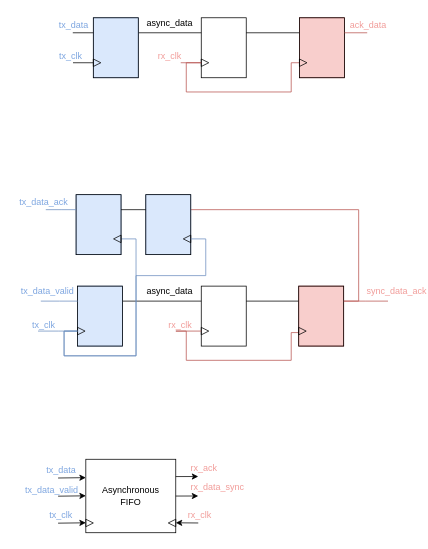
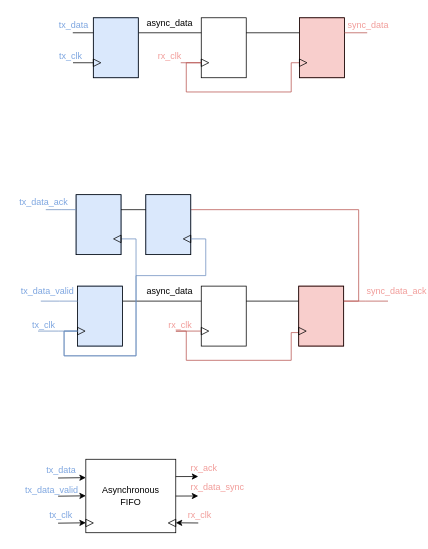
  <mxCell id="0" />
  <mxCell id="1" parent="0" />
  <mxCell id="2" style="edgeStyle=orthogonalEdgeStyle;rounded=0;orthogonalLoop=1;jettySize=auto;html=1;exitX=1;exitY=0.25;exitDx=0;exitDy=0;entryX=0;entryY=0.25;entryDx=0;entryDy=0;endArrow=none;endFill=0;" edge="1" parent="1" source="49" target="52"><mxGeometry relative="1" as="geometry"><mxPoint x="343" y="39.67" as="sourcePoint" /><mxPoint x="373" y="39.67" as="targetPoint" /></mxGeometry></mxCell>
  <mxCell id="3" style="edgeStyle=orthogonalEdgeStyle;rounded=0;orthogonalLoop=1;jettySize=auto;html=1;exitX=1;exitY=0.5;exitDx=0;exitDy=0;entryX=1;entryY=0.5;entryDx=0;entryDy=0;endArrow=none;endFill=0;fillColor=#f8cecc;strokeColor=#b85450;" edge="1" parent="1" source="50" target="53"><mxGeometry relative="1" as="geometry"><mxPoint x="268" y="80" as="sourcePoint" /><mxPoint x="398" y="80" as="targetPoint" /><Array as="points"><mxPoint x="248" y="83" /><mxPoint x="248" y="122" /><mxPoint x="388" y="122" /><mxPoint x="388" y="83" /></Array></mxGeometry></mxCell>
  <mxCell id="4" style="edgeStyle=orthogonalEdgeStyle;rounded=0;orthogonalLoop=1;jettySize=auto;html=1;exitX=0;exitY=0.25;exitDx=0;exitDy=0;endArrow=none;endFill=0;entryX=1;entryY=0.25;entryDx=0;entryDy=0;" edge="1" parent="1" source="49" target="44"><mxGeometry relative="1" as="geometry"><mxPoint x="183" y="40" as="targetPoint" /><mxPoint x="268" y="40" as="sourcePoint" /></mxGeometry></mxCell>
  <mxCell id="5" value="rx_clk" style="text;html=1;strokeColor=none;fillColor=none;align=center;verticalAlign=middle;whiteSpace=wrap;rounded=0;fontColor=#F19C99;" vertex="1" parent="1"><mxGeometry x="206" y="64" width="40" height="20" as="geometry" /></mxCell>
  <mxCell id="6" value="async_data" style="text;html=1;strokeColor=none;fillColor=none;align=center;verticalAlign=middle;whiteSpace=wrap;rounded=0;" vertex="1" parent="1"><mxGeometry x="206" y="20" width="40" height="20" as="geometry" /></mxCell>
- <mxCell id="7" value="ack_data" style="text;html=1;strokeColor=none;fillColor=none;align=center;verticalAlign=middle;whiteSpace=wrap;rounded=0;fontColor=#F19C99;" vertex="1" parent="1"><mxGeometry x="471" y="23" width="40" height="20" as="geometry" /></mxCell>
+ <mxCell id="7" value="sync_data" style="text;html=1;strokeColor=none;fillColor=none;align=center;verticalAlign=middle;whiteSpace=wrap;rounded=0;fontColor=#F19C99;" vertex="1" parent="1"><mxGeometry x="471" y="23" width="40" height="20" as="geometry" /></mxCell>
  <mxCell id="8" value="tx_clk" style="text;html=1;strokeColor=none;fillColor=none;align=center;verticalAlign=middle;whiteSpace=wrap;rounded=0;fontColor=#7EA6E0;" vertex="1" parent="1"><mxGeometry x="74" y="64" width="40" height="20" as="geometry" /></mxCell>
  <mxCell id="9" value="tx_data" style="text;html=1;strokeColor=none;fillColor=none;align=center;verticalAlign=middle;whiteSpace=wrap;rounded=0;fontColor=#7EA6E0;" vertex="1" parent="1"><mxGeometry x="78" y="23" width="40" height="20" as="geometry" /></mxCell>
  <mxCell id="10" style="edgeStyle=orthogonalEdgeStyle;rounded=0;orthogonalLoop=1;jettySize=auto;html=1;exitX=1;exitY=0.25;exitDx=0;exitDy=0;entryX=0;entryY=0.25;entryDx=0;entryDy=0;endArrow=none;endFill=0;" edge="1" source="33" target="36" parent="1"><mxGeometry relative="1" as="geometry"><mxPoint x="368" y="398" as="sourcePoint" /><mxPoint x="398" y="398" as="targetPoint" /></mxGeometry></mxCell>
  <mxCell id="11" style="edgeStyle=orthogonalEdgeStyle;rounded=0;orthogonalLoop=1;jettySize=auto;html=1;entryX=1;entryY=0.5;entryDx=0;entryDy=0;endArrow=none;endFill=0;fillColor=#f8cecc;strokeColor=#b85450;" edge="1" target="37" parent="1"><mxGeometry relative="1" as="geometry"><mxPoint x="234" y="441" as="sourcePoint" /><mxPoint x="398" y="438" as="targetPoint" /><Array as="points"><mxPoint x="248" y="441" /><mxPoint x="248" y="480" /><mxPoint x="388" y="480" /><mxPoint x="388" y="443" /><mxPoint x="398" y="443" /></Array></mxGeometry></mxCell>
  <mxCell id="12" style="edgeStyle=orthogonalEdgeStyle;rounded=0;orthogonalLoop=1;jettySize=auto;html=1;exitX=0;exitY=0.25;exitDx=0;exitDy=0;endArrow=none;endFill=0;entryX=1;entryY=0.25;entryDx=0;entryDy=0;" edge="1" source="33" target="29" parent="1"><mxGeometry relative="1" as="geometry"><mxPoint x="183" y="398" as="targetPoint" /><mxPoint x="268" y="398" as="sourcePoint" /></mxGeometry></mxCell>
  <mxCell id="13" style="edgeStyle=orthogonalEdgeStyle;rounded=0;orthogonalLoop=1;jettySize=auto;html=1;exitX=1;exitY=0.25;exitDx=0;exitDy=0;entryX=1;entryY=0.25;entryDx=0;entryDy=0;fontColor=#F19C99;endArrow=none;endFill=0;fillColor=#f8cecc;strokeColor=#b85450;" edge="1" parent="1" source="36" target="24"><mxGeometry relative="1" as="geometry"><mxPoint x="498" y="398" as="sourcePoint" /></mxGeometry></mxCell>
  <mxCell id="14" value="rx_clk" style="text;html=1;strokeColor=none;fillColor=none;align=center;verticalAlign=middle;whiteSpace=wrap;rounded=0;fontColor=#F19C99;" vertex="1" parent="1"><mxGeometry x="220" y="423" width="40" height="20" as="geometry" /></mxCell>
  <mxCell id="15" value="async_data" style="text;html=1;strokeColor=none;fillColor=none;align=center;verticalAlign=middle;whiteSpace=wrap;rounded=0;" vertex="1" parent="1"><mxGeometry x="206" y="378" width="40" height="20" as="geometry" /></mxCell>
  <mxCell id="16" value="sync_data_ack" style="text;html=1;strokeColor=none;fillColor=none;align=center;verticalAlign=middle;whiteSpace=wrap;rounded=0;fontColor=#F19C99;" vertex="1" parent="1"><mxGeometry x="509" y="378" width="40" height="20" as="geometry" /></mxCell>
  <mxCell id="17" style="edgeStyle=orthogonalEdgeStyle;rounded=0;orthogonalLoop=1;jettySize=auto;html=1;exitX=1;exitY=0.5;exitDx=0;exitDy=0;entryX=0;entryY=0.5;entryDx=0;entryDy=0;fontColor=#F19C99;endArrow=none;endFill=0;fillColor=#dae8fc;strokeColor=#6c8ebf;" edge="1" parent="1" source="30" target="22"><mxGeometry relative="1" as="geometry"><Array as="points"><mxPoint x="85" y="441" /><mxPoint x="85" y="474" /><mxPoint x="181" y="474" /><mxPoint x="181" y="318" /></Array></mxGeometry></mxCell>
  <mxCell id="18" value="tx_clk" style="text;html=1;strokeColor=none;fillColor=none;align=center;verticalAlign=middle;whiteSpace=wrap;rounded=0;fontColor=#7EA6E0;" vertex="1" parent="1"><mxGeometry x="38" y="423" width="40" height="20" as="geometry" /></mxCell>
  <mxCell id="19" value="tx_data_valid" style="text;html=1;strokeColor=none;fillColor=none;align=center;verticalAlign=middle;whiteSpace=wrap;rounded=0;fontColor=#7EA6E0;" vertex="1" parent="1"><mxGeometry x="43" y="378" width="40" height="20" as="geometry" /></mxCell>
  <mxCell id="20" value="" style="group;fillColor=#dae8fc;strokeColor=#6c8ebf;" vertex="1" connectable="0" parent="1"><mxGeometry x="101" y="259" width="60" height="80" as="geometry" /></mxCell>
  <mxCell id="21" value="" style="rounded=0;whiteSpace=wrap;html=1;fontColor=#F19C99;fillColor=none;" vertex="1" parent="20"><mxGeometry width="60" height="80" as="geometry" /></mxCell>
  <mxCell id="22" value="" style="triangle;whiteSpace=wrap;html=1;fontColor=#F19C99;fillColor=none;direction=west;" vertex="1" parent="20"><mxGeometry x="50" y="54" width="10" height="10" as="geometry" /></mxCell>
  <mxCell id="23" value="" style="group;fillColor=#dae8fc;strokeColor=#6c8ebf;" vertex="1" connectable="0" parent="1"><mxGeometry x="194" y="259" width="60" height="80" as="geometry" /></mxCell>
  <mxCell id="24" value="" style="rounded=0;whiteSpace=wrap;html=1;fontColor=#F19C99;fillColor=none;" vertex="1" parent="23"><mxGeometry width="60" height="80" as="geometry" /></mxCell>
  <mxCell id="25" value="" style="triangle;whiteSpace=wrap;html=1;fontColor=#F19C99;fillColor=none;direction=west;" vertex="1" parent="23"><mxGeometry x="50" y="54" width="10" height="10" as="geometry" /></mxCell>
  <mxCell id="26" style="edgeStyle=orthogonalEdgeStyle;rounded=0;orthogonalLoop=1;jettySize=auto;html=1;exitX=0;exitY=0.25;exitDx=0;exitDy=0;entryX=1;entryY=0.25;entryDx=0;entryDy=0;fontColor=#F19C99;endArrow=none;endFill=0;" edge="1" parent="1" source="24" target="21"><mxGeometry relative="1" as="geometry" /></mxCell>
  <mxCell id="27" style="edgeStyle=orthogonalEdgeStyle;rounded=0;orthogonalLoop=1;jettySize=auto;html=1;exitX=0;exitY=0.25;exitDx=0;exitDy=0;fontColor=#F19C99;endArrow=none;endFill=0;fillColor=#dae8fc;strokeColor=#6c8ebf;" edge="1" parent="1" source="21"><mxGeometry relative="1" as="geometry"><mxPoint x="60.6" y="279" as="targetPoint" /></mxGeometry></mxCell>
  <mxCell id="28" value="" style="group;fillColor=#dae8fc;strokeColor=#6c8ebf;" vertex="1" connectable="0" parent="1"><mxGeometry x="103" y="381" width="60" height="80" as="geometry" /></mxCell>
  <mxCell id="29" value="" style="rounded=0;whiteSpace=wrap;html=1;fontColor=#F19C99;fillColor=none;" vertex="1" parent="28"><mxGeometry width="60" height="80" as="geometry" /></mxCell>
  <mxCell id="30" value="" style="triangle;whiteSpace=wrap;html=1;fontColor=#F19C99;fillColor=none;direction=west;flipH=1;" vertex="1" parent="28"><mxGeometry y="55" width="10" height="10" as="geometry" /></mxCell>
  <mxCell id="31" style="edgeStyle=orthogonalEdgeStyle;rounded=0;orthogonalLoop=1;jettySize=auto;html=1;exitX=0;exitY=0.25;exitDx=0;exitDy=0;fontColor=#F19C99;endArrow=none;endFill=0;fillColor=#dae8fc;strokeColor=#6c8ebf;" edge="1" parent="1" source="29"><mxGeometry relative="1" as="geometry"><mxPoint x="53.933" y="401" as="targetPoint" /></mxGeometry></mxCell>
  <mxCell id="32" value="" style="group" vertex="1" connectable="0" parent="1"><mxGeometry x="268" y="381" width="60" height="80" as="geometry" /></mxCell>
  <mxCell id="33" value="" style="rounded=0;whiteSpace=wrap;html=1;fontColor=#F19C99;fillColor=none;" vertex="1" parent="32"><mxGeometry width="60" height="80" as="geometry" /></mxCell>
  <mxCell id="34" value="" style="triangle;whiteSpace=wrap;html=1;fontColor=#F19C99;fillColor=none;direction=west;flipH=1;" vertex="1" parent="32"><mxGeometry y="55" width="10" height="10" as="geometry" /></mxCell>
  <mxCell id="35" value="" style="group;fillColor=#f8cecc;strokeColor=#b85450;" vertex="1" connectable="0" parent="1"><mxGeometry x="398" y="381" width="60" height="80" as="geometry" /></mxCell>
  <mxCell id="36" value="" style="rounded=0;whiteSpace=wrap;html=1;fontColor=#F19C99;fillColor=none;" vertex="1" parent="35"><mxGeometry width="60" height="80" as="geometry" /></mxCell>
  <mxCell id="37" value="" style="triangle;whiteSpace=wrap;html=1;fontColor=#F19C99;fillColor=none;direction=west;flipH=1;" vertex="1" parent="35"><mxGeometry y="55" width="10" height="10" as="geometry" /></mxCell>
  <mxCell id="38" style="edgeStyle=orthogonalEdgeStyle;rounded=0;orthogonalLoop=1;jettySize=auto;html=1;exitX=1;exitY=0.25;exitDx=0;exitDy=0;fontColor=#F19C99;endArrow=none;endFill=0;fillColor=#f8cecc;strokeColor=#b85450;" edge="1" parent="1" source="36"><mxGeometry relative="1" as="geometry"><mxPoint x="517.133" y="401" as="targetPoint" /></mxGeometry></mxCell>
  <mxCell id="39" style="edgeStyle=orthogonalEdgeStyle;rounded=0;orthogonalLoop=1;jettySize=auto;html=1;exitX=1;exitY=0.5;exitDx=0;exitDy=0;fontColor=#F19C99;endArrow=none;endFill=0;fillColor=#f8cecc;strokeColor=#b85450;" edge="1" parent="1" source="34"><mxGeometry relative="1" as="geometry"><mxPoint x="234.2" y="441" as="targetPoint" /></mxGeometry></mxCell>
  <mxCell id="40" value="tx_data_ack" style="text;html=1;strokeColor=none;fillColor=none;align=center;verticalAlign=middle;whiteSpace=wrap;rounded=0;fontColor=#7EA6E0;" vertex="1" parent="1"><mxGeometry x="38" y="259" width="40" height="20" as="geometry" /></mxCell>
  <mxCell id="41" style="edgeStyle=orthogonalEdgeStyle;rounded=0;orthogonalLoop=1;jettySize=auto;html=1;exitX=1;exitY=0.5;exitDx=0;exitDy=0;entryX=0;entryY=0.5;entryDx=0;entryDy=0;fontColor=#F19C99;endArrow=none;endFill=0;fillColor=#dae8fc;strokeColor=#6c8ebf;" edge="1" parent="1" source="30" target="25"><mxGeometry relative="1" as="geometry"><Array as="points"><mxPoint x="85" y="441" /><mxPoint x="85" y="474" /><mxPoint x="181" y="474" /><mxPoint x="181" y="367" /><mxPoint x="274" y="367" /><mxPoint x="274" y="318" /></Array></mxGeometry></mxCell>
  <mxCell id="42" style="edgeStyle=orthogonalEdgeStyle;rounded=0;orthogonalLoop=1;jettySize=auto;html=1;exitX=1;exitY=0.5;exitDx=0;exitDy=0;fontColor=#F19C99;endArrow=none;endFill=0;fillColor=#dae8fc;strokeColor=#6c8ebf;" edge="1" parent="1" source="30"><mxGeometry relative="1" as="geometry"><mxPoint x="50.2" y="441" as="targetPoint" /></mxGeometry></mxCell>
  <mxCell id="43" value="" style="group;fillColor=#dae8fc;strokeColor=#6c8ebf;" vertex="1" connectable="0" parent="1"><mxGeometry x="124" y="23" width="60" height="80" as="geometry" /></mxCell>
  <mxCell id="44" value="" style="rounded=0;whiteSpace=wrap;html=1;fontColor=#F19C99;fillColor=none;" vertex="1" parent="43"><mxGeometry width="60" height="80" as="geometry" /></mxCell>
  <mxCell id="45" value="" style="triangle;whiteSpace=wrap;html=1;fontColor=#F19C99;fillColor=none;direction=west;flipH=1;" vertex="1" parent="43"><mxGeometry y="55" width="10" height="10" as="geometry" /></mxCell>
  <mxCell id="46" style="edgeStyle=orthogonalEdgeStyle;rounded=0;orthogonalLoop=1;jettySize=auto;html=1;exitX=1;exitY=0.5;exitDx=0;exitDy=0;fontColor=#F19C99;endArrow=none;endFill=0;" edge="1" parent="1" source="45"><mxGeometry relative="1" as="geometry"><mxPoint x="96.867" y="83" as="targetPoint" /></mxGeometry></mxCell>
  <mxCell id="47" style="edgeStyle=orthogonalEdgeStyle;rounded=0;orthogonalLoop=1;jettySize=auto;html=1;exitX=0;exitY=0.25;exitDx=0;exitDy=0;fontColor=#F19C99;endArrow=none;endFill=0;" edge="1" parent="1" source="44"><mxGeometry relative="1" as="geometry"><mxPoint x="96.6" y="43" as="targetPoint" /></mxGeometry></mxCell>
  <mxCell id="48" value="" style="group;" vertex="1" connectable="0" parent="1"><mxGeometry x="268" y="23" width="60" height="80" as="geometry" /></mxCell>
  <mxCell id="49" value="" style="rounded=0;whiteSpace=wrap;html=1;fontColor=#F19C99;fillColor=none;" vertex="1" parent="48"><mxGeometry width="60" height="80" as="geometry" /></mxCell>
  <mxCell id="50" value="" style="triangle;whiteSpace=wrap;html=1;fontColor=#F19C99;fillColor=none;direction=west;flipH=1;" vertex="1" parent="48"><mxGeometry y="55" width="10" height="10" as="geometry" /></mxCell>
  <mxCell id="51" value="" style="group;fillColor=#f8cecc;strokeColor=#b85450;" vertex="1" connectable="0" parent="1"><mxGeometry x="399" y="23" width="60" height="80" as="geometry" /></mxCell>
  <mxCell id="52" value="" style="rounded=0;whiteSpace=wrap;html=1;fontColor=#F19C99;fillColor=none;" vertex="1" parent="51"><mxGeometry width="60" height="80" as="geometry" /></mxCell>
  <mxCell id="53" value="" style="triangle;whiteSpace=wrap;html=1;fontColor=#F19C99;fillColor=none;direction=west;flipH=1;" vertex="1" parent="51"><mxGeometry y="55" width="10" height="10" as="geometry" /></mxCell>
  <mxCell id="54" style="edgeStyle=orthogonalEdgeStyle;rounded=0;orthogonalLoop=1;jettySize=auto;html=1;exitX=1;exitY=0.5;exitDx=0;exitDy=0;entryX=0.865;entryY=0.97;entryDx=0;entryDy=0;entryPerimeter=0;fontColor=#F19C99;endArrow=none;endFill=0;fillColor=#f8cecc;strokeColor=#b85450;" edge="1" parent="1" source="50" target="5"><mxGeometry relative="1" as="geometry" /></mxCell>
  <mxCell id="55" style="edgeStyle=orthogonalEdgeStyle;rounded=0;orthogonalLoop=1;jettySize=auto;html=1;exitX=1;exitY=0.25;exitDx=0;exitDy=0;fontColor=#F19C99;endArrow=none;endFill=0;fillColor=#f8cecc;strokeColor=#b85450;" edge="1" parent="1" source="52"><mxGeometry relative="1" as="geometry"><mxPoint x="489.4" y="43" as="targetPoint" /></mxGeometry></mxCell>
  <mxCell id="56" value="Asynchronous&lt;br&gt;FIFO" style="rounded=0;whiteSpace=wrap;html=1;fillColor=none;" vertex="1" parent="1"><mxGeometry x="114" y="612" width="120" height="98" as="geometry" /></mxCell>
  <mxCell id="57" value="" style="triangle;whiteSpace=wrap;html=1;fontColor=#F19C99;fillColor=none;direction=west;flipH=1;" vertex="1" parent="1"><mxGeometry x="114" y="692" width="10" height="10" as="geometry" /></mxCell>
  <mxCell id="58" value="" style="triangle;whiteSpace=wrap;html=1;fontColor=#F19C99;fillColor=none;direction=east;flipH=1;" vertex="1" parent="1"><mxGeometry x="224" y="692" width="10" height="10" as="geometry" /></mxCell>
  <mxCell id="59" value="" style="endArrow=classic;html=1;fontColor=#F19C99;entryX=0;entryY=0.25;entryDx=0;entryDy=0;" edge="1" parent="1" target="56"><mxGeometry width="50" height="50" relative="1" as="geometry"><mxPoint x="77" y="637" as="sourcePoint" /><mxPoint x="278" y="632" as="targetPoint" /></mxGeometry></mxCell>
  <mxCell id="60" value="" style="endArrow=classic;html=1;fontColor=#F19C99;entryX=0;entryY=0.25;entryDx=0;entryDy=0;" edge="1" parent="1"><mxGeometry width="50" height="50" relative="1" as="geometry"><mxPoint x="77" y="661.25" as="sourcePoint" /><mxPoint x="114" y="660.75" as="targetPoint" /></mxGeometry></mxCell>
  <mxCell id="61" value="" style="endArrow=classic;html=1;fontColor=#F19C99;entryX=0;entryY=0.25;entryDx=0;entryDy=0;" edge="1" parent="1"><mxGeometry width="50" height="50" relative="1" as="geometry"><mxPoint x="77" y="697.25" as="sourcePoint" /><mxPoint x="114" y="696.75" as="targetPoint" /></mxGeometry></mxCell>
  <mxCell id="62" value="" style="endArrow=classic;html=1;fontColor=#F19C99;entryX=0;entryY=0.25;entryDx=0;entryDy=0;" edge="1" parent="1"><mxGeometry width="50" height="50" relative="1" as="geometry"><mxPoint x="264" y="697" as="sourcePoint" /><mxPoint x="234" y="696.75" as="targetPoint" /></mxGeometry></mxCell>
  <mxCell id="63" value="" style="endArrow=classic;html=1;fontColor=#F19C99;" edge="1" parent="1"><mxGeometry width="50" height="50" relative="1" as="geometry"><mxPoint x="234" y="661.08" as="sourcePoint" /><mxPoint x="264" y="661" as="targetPoint" /></mxGeometry></mxCell>
  <mxCell id="64" value="" style="endArrow=classic;html=1;fontColor=#F19C99;" edge="1" parent="1"><mxGeometry width="50" height="50" relative="1" as="geometry"><mxPoint x="234" y="635.08" as="sourcePoint" /><mxPoint x="264" y="635" as="targetPoint" /></mxGeometry></mxCell>
  <mxCell id="65" value="tx_clk" style="text;html=1;strokeColor=none;fillColor=none;align=center;verticalAlign=middle;whiteSpace=wrap;rounded=0;fontColor=#7EA6E0;" vertex="1" parent="1"><mxGeometry x="61" y="677" width="40" height="20" as="geometry" /></mxCell>
  <mxCell id="66" value="rx_clk" style="text;html=1;strokeColor=none;fillColor=none;align=center;verticalAlign=middle;whiteSpace=wrap;rounded=0;fontColor=#F19C99;" vertex="1" parent="1"><mxGeometry x="246" y="677" width="40" height="20" as="geometry" /></mxCell>
  <mxCell id="67" value="tx_data_valid" style="text;html=1;strokeColor=none;fillColor=none;align=right;verticalAlign=middle;whiteSpace=wrap;rounded=0;fontColor=#7EA6E0;" vertex="1" parent="1"><mxGeometry x="20" y="644" width="86" height="20" as="geometry" /></mxCell>
  <mxCell id="68" value="tx_data" style="text;html=1;strokeColor=none;fillColor=none;align=right;verticalAlign=middle;whiteSpace=wrap;rounded=0;fontColor=#7EA6E0;" vertex="1" parent="1"><mxGeometry x="63" y="617" width="40" height="20" as="geometry" /></mxCell>
  <mxCell id="69" value="rx_data_sync" style="text;html=1;strokeColor=none;fillColor=none;align=left;verticalAlign=middle;whiteSpace=wrap;rounded=0;fontColor=#F19C99;" vertex="1" parent="1"><mxGeometry x="252" y="640" width="98" height="20" as="geometry" /></mxCell>
  <mxCell id="70" value="rx_ack" style="text;html=1;strokeColor=none;fillColor=none;align=left;verticalAlign=middle;whiteSpace=wrap;rounded=0;fontColor=#F19C99;" vertex="1" parent="1"><mxGeometry x="252" y="614" width="98" height="20" as="geometry" /></mxCell>
